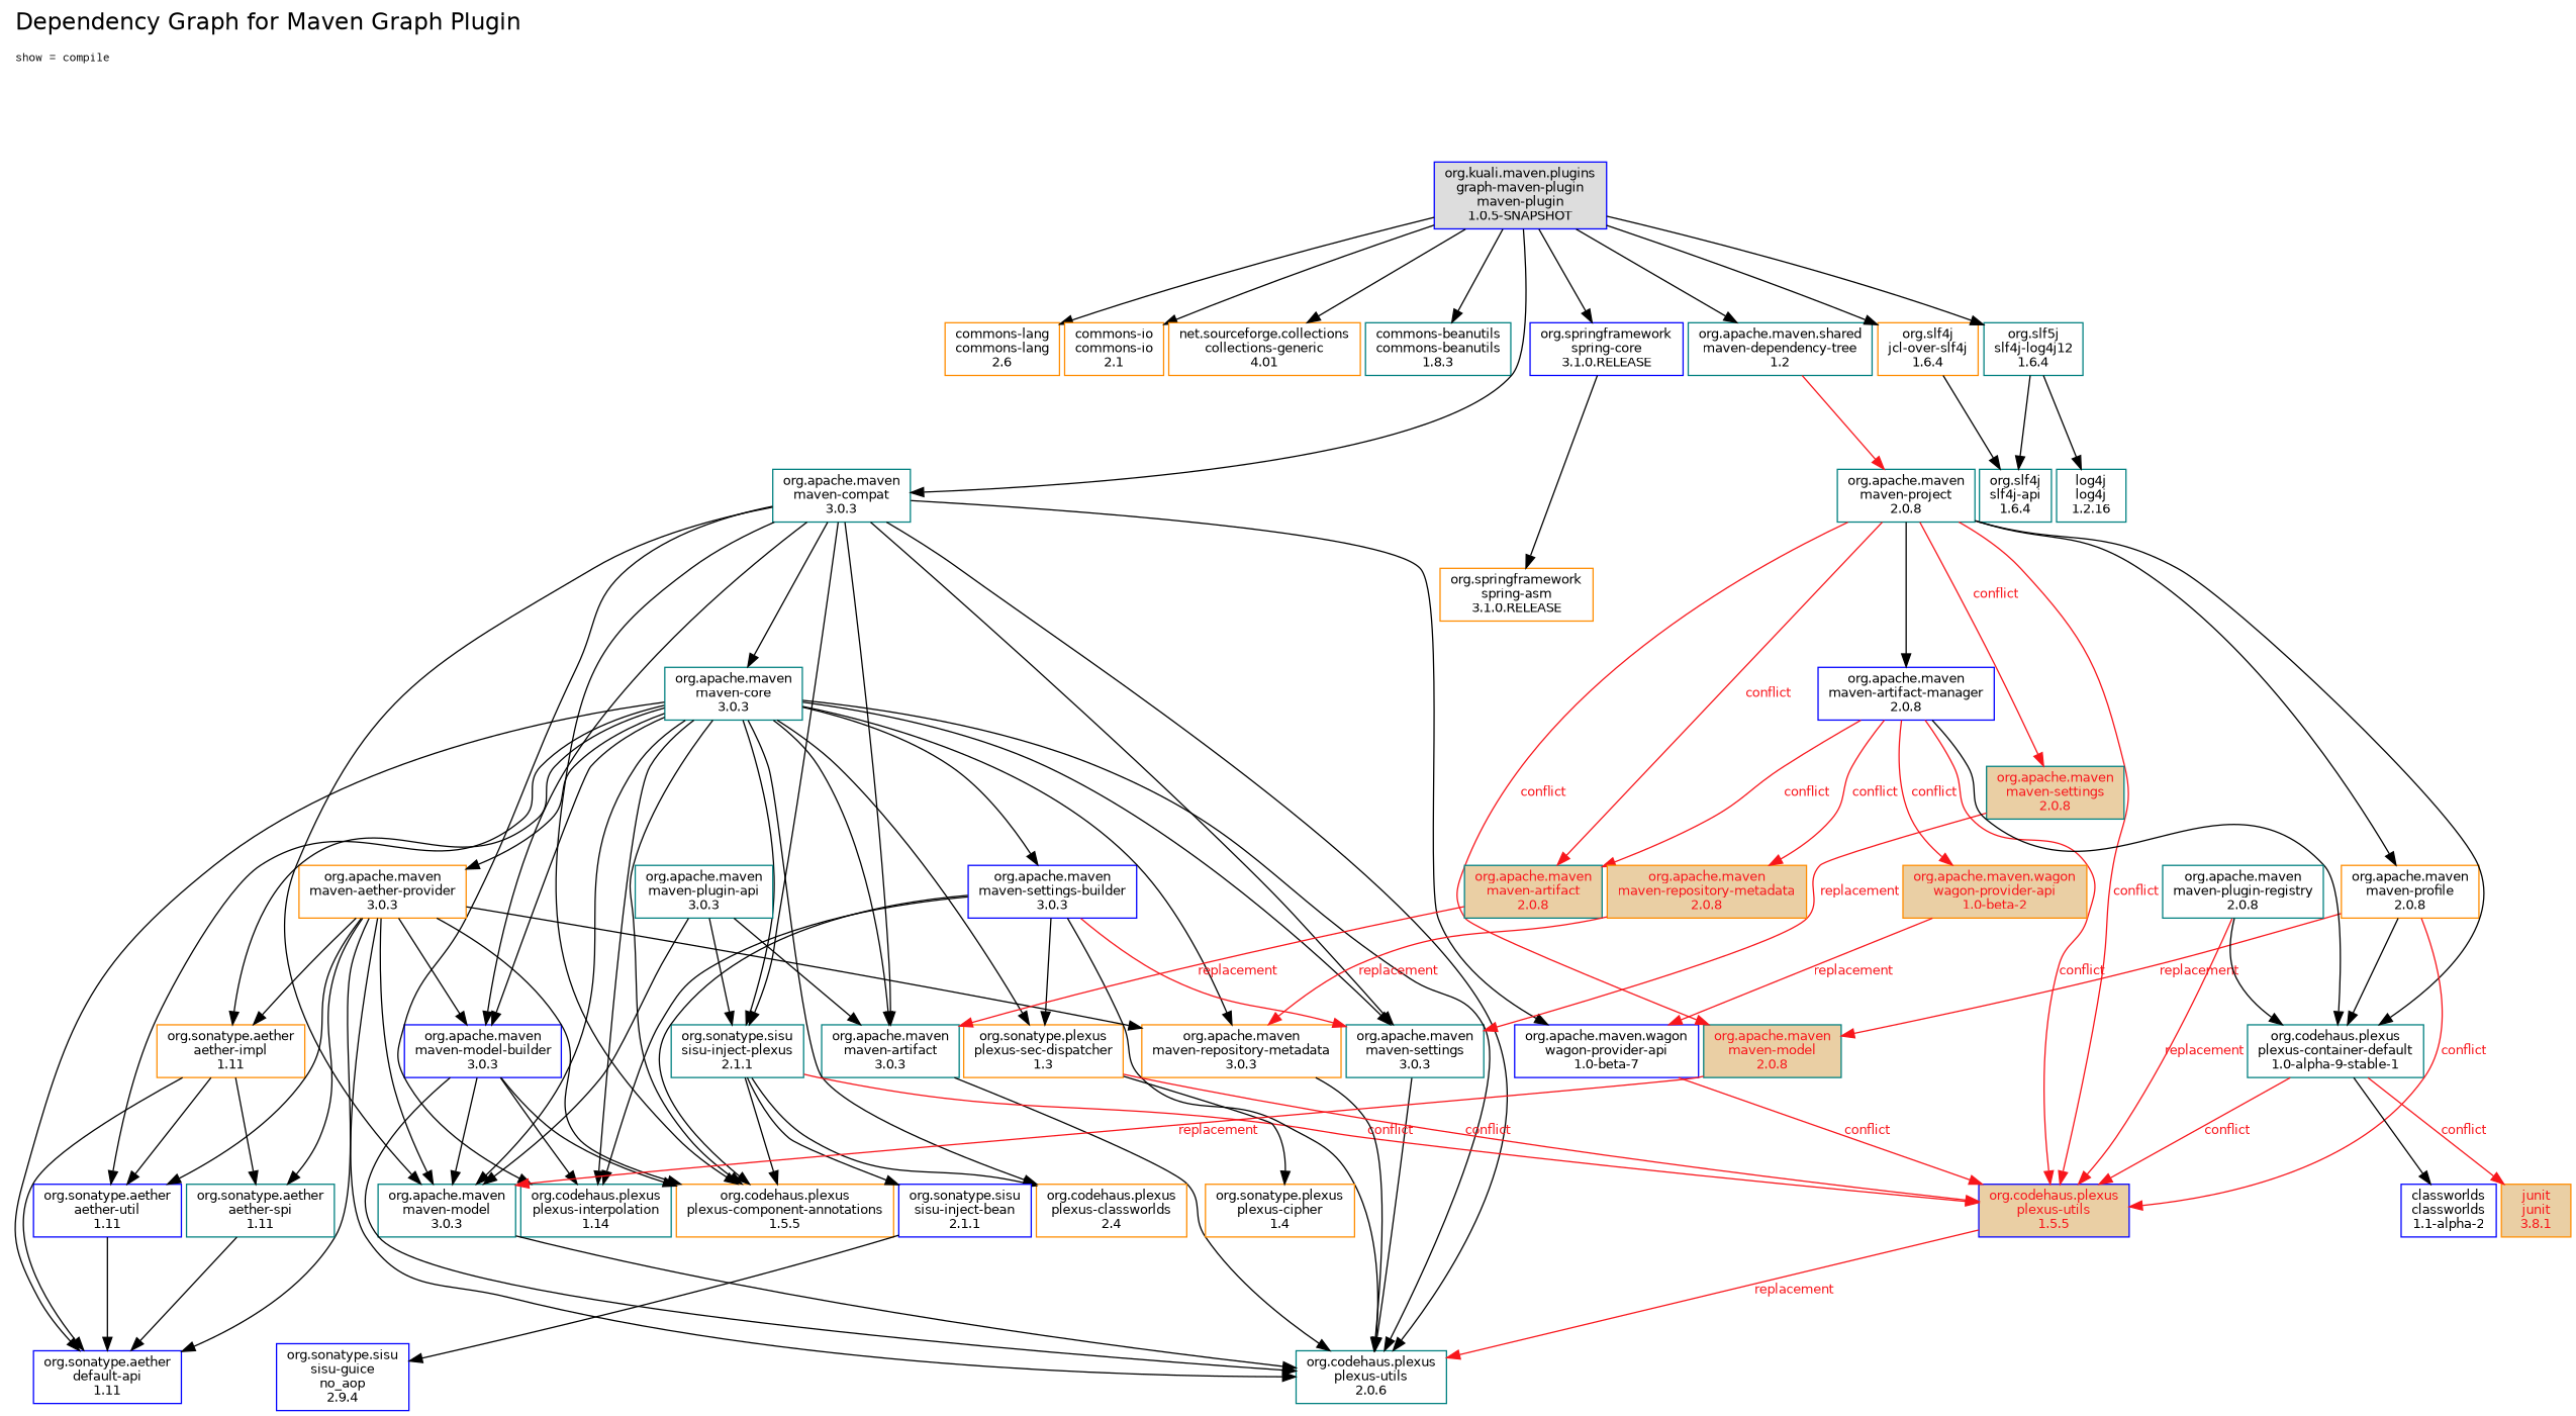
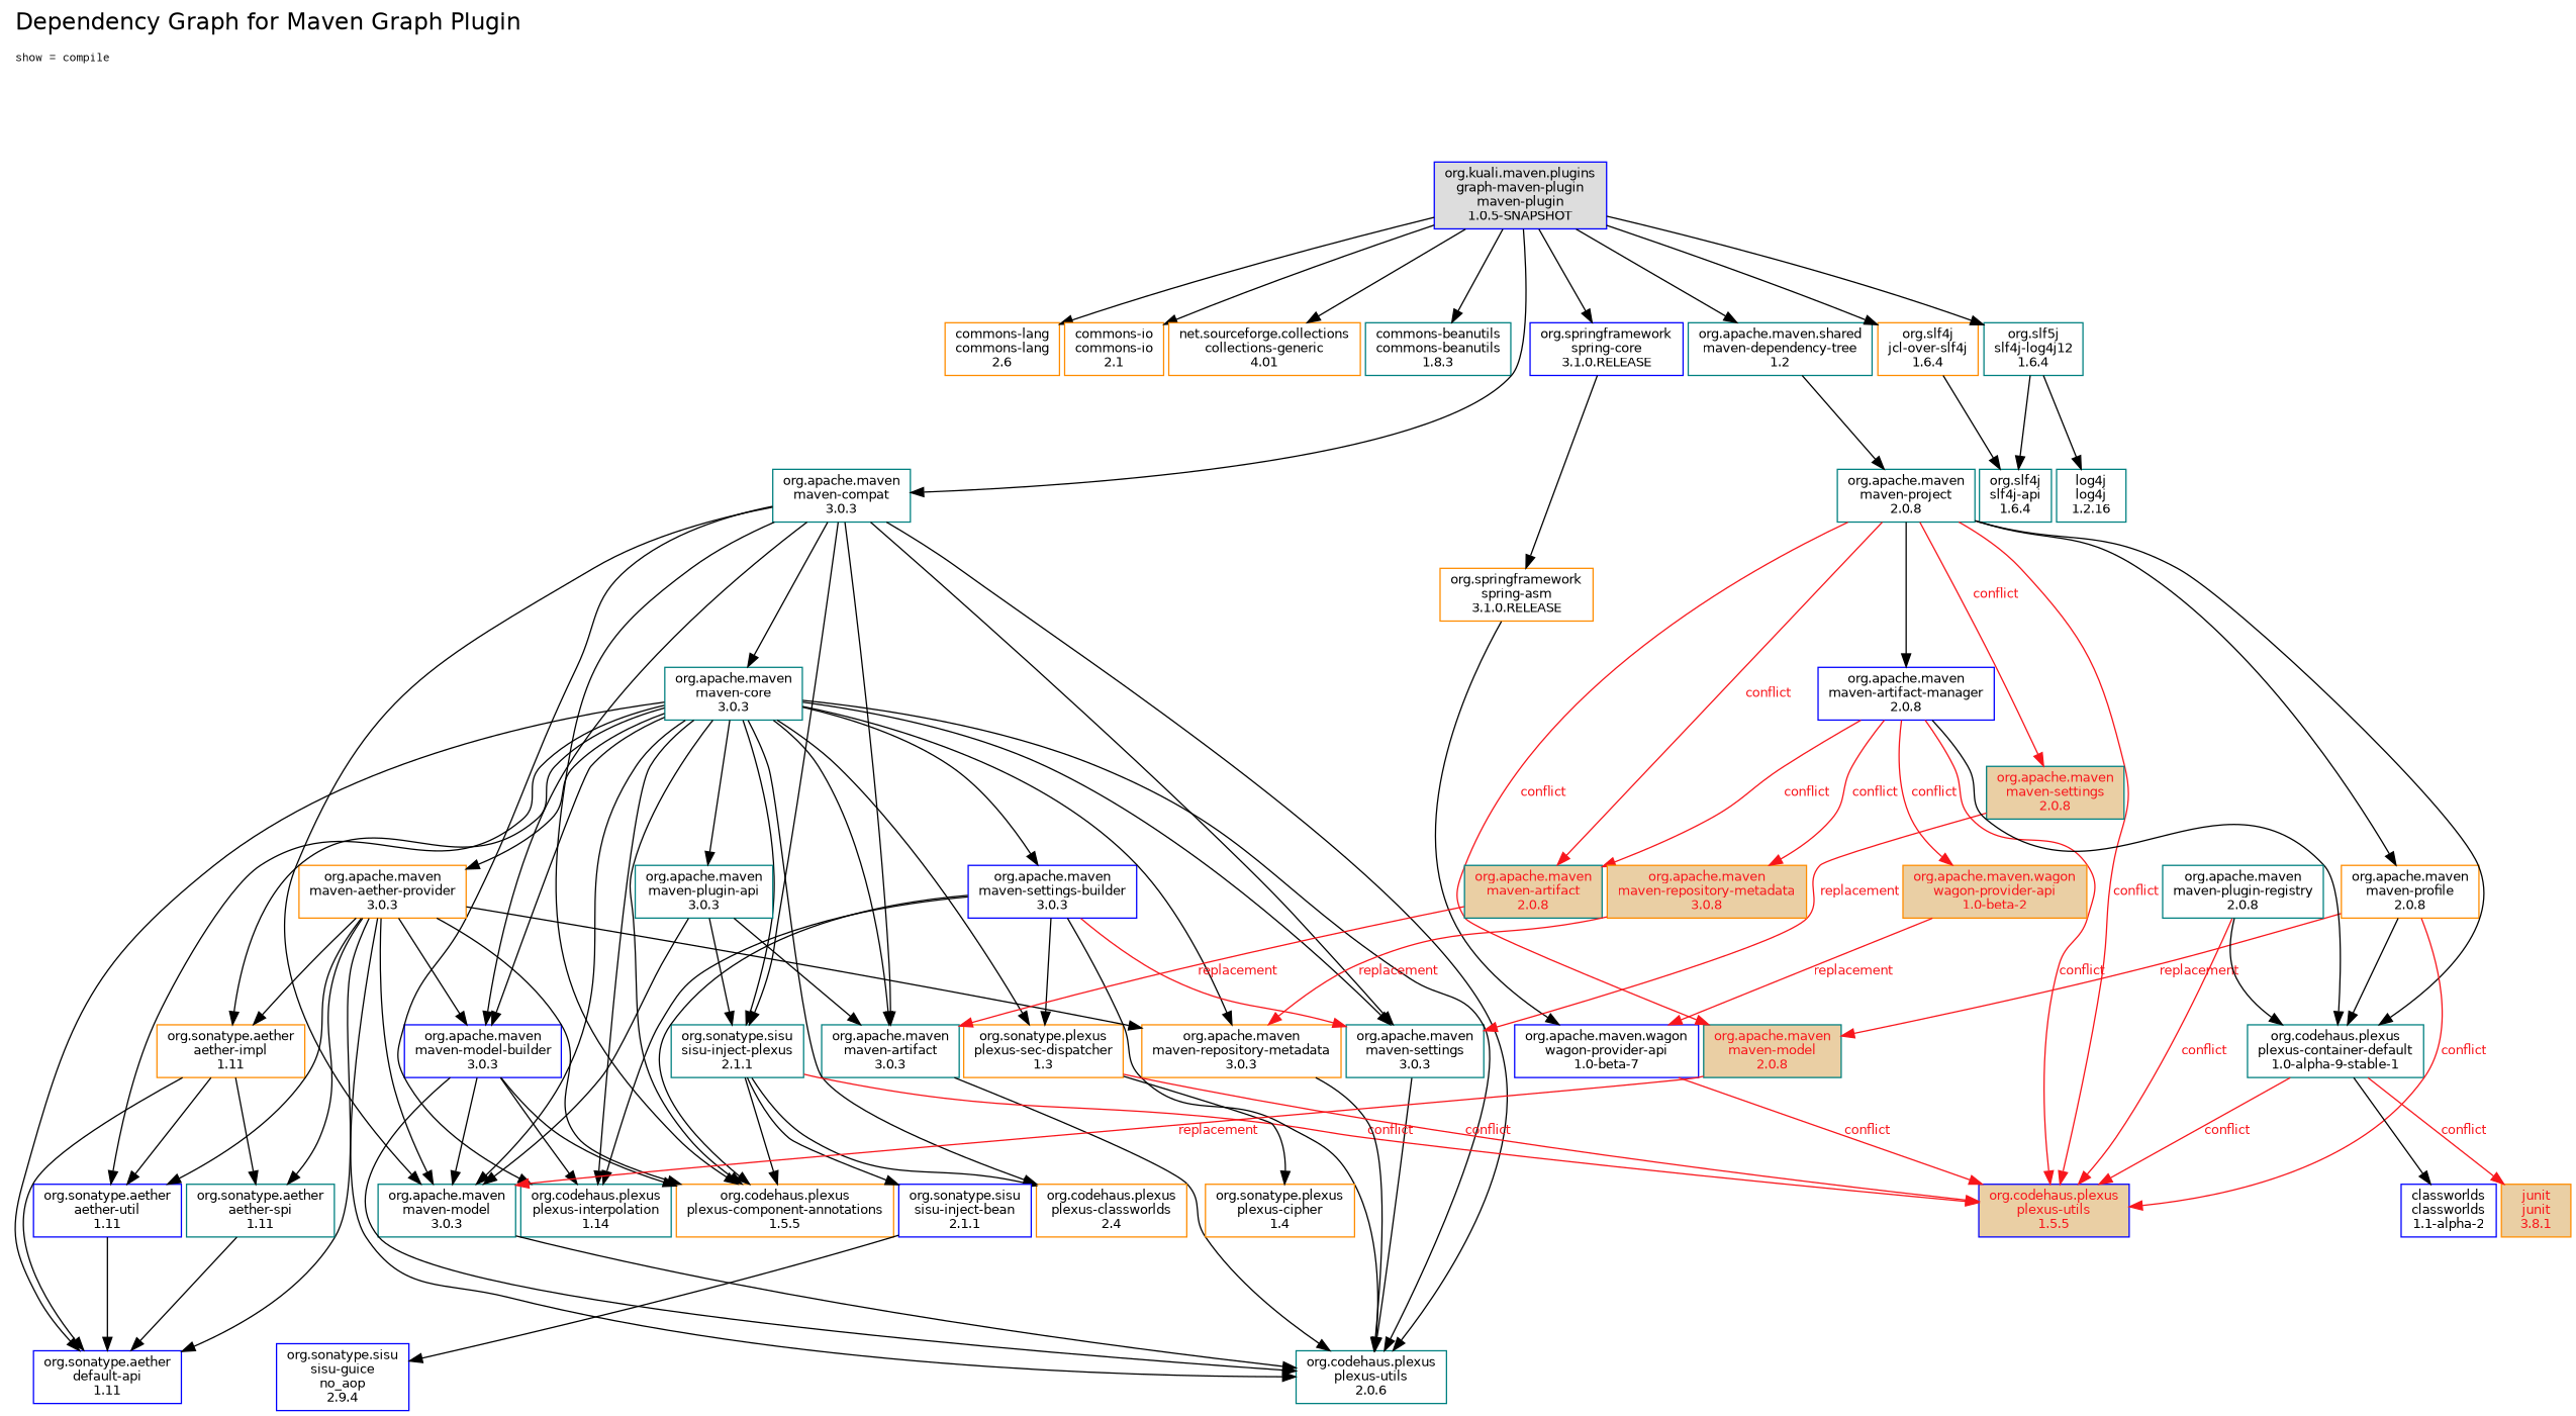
  digraph {
    fontname=Helvetica
    fontsize=18
    label=<<table border="0" cellpadding="0" cellspacing="0"><tr><td>Dependency Graph for Maven Graph Plugin</td></tr><tr><td><font color="black" face="Courier" point-size="10"> </font></td></tr><tr><td align="LEFT"><font color="black" face="Courier" point-size="10">show = compile</font></td></tr><tr><td><font color="black" face="Courier" point-size="10"> </font></td></tr></table>>
    labeljust=l
    labelloc=t
    nodesep=.05
    rankdir=TB
    ranksep=1
    node [color=teal fillcolor=white fontcolor=black fontname=Helvetica fontsize=10 shape=rectangle style="solid,filled"]
    edge [color=black fontcolor=black fontname=Helvetica fontsize=10 style=solid weight=1.0]
    n1 [color=blue fillcolor="#dddddd" label="org.kuali.maven.plugins\ngraph-maven-plugin\nmaven-plugin\n1.0.5-SNAPSHOT"]
    n2 [color=darkorange label="commons-lang\ncommons-lang\n2.6"]
    n3 [color=darkorange label="commons-io\ncommons-io\n2.1"]
    n4 [color=darkorange label="net.sourceforge.collections\ncollections-generic\n4.01"]
    n5 [label="commons-beanutils\ncommons-beanutils\n1.8.3"]
    n6 [color=blue label="org.springframework\nspring-core\n3.1.0.RELEASE"]
    n7 [label="org.apache.maven\nmaven-compat\n3.0.3"]
    n8 [label="org.apache.maven.shared\nmaven-dependency-tree\n1.2"]
    n9 [color=darkorange label="org.slf4j\njcl-over-slf4j\n1.6.4"]
    n10 [label="org.slf5j\nslf4j-log4j12\n1.6.4"]
    n11 [color=darkorange label="org.springframework\nspring-asm\n3.1.0.RELEASE"]
    n12 [label="org.apache.maven\nmaven-model\n3.0.3"]
    n13 [color=blue label="org.apache.maven\nmaven-model-builder\n3.0.3"]
    n14 [label="org.apache.maven\nmaven-settings\n3.0.3"]
    n15 [label="org.apache.maven\nmaven-artifact\n3.0.3"]
    n16 [label="org.apache.maven\nmaven-core\n3.0.3"]
    n17 [label="org.codehaus.plexus\nplexus-utils\n2.0.6"]
    n18 [label="org.codehaus.plexus\nplexus-interpolation\n1.14"]
    n19 [label="org.sonatype.sisu\nsisu-inject-plexus\n2.1.1"]
    n20 [color=darkorange label="org.codehaus.plexus\nplexus-component-annotations\n1.5.5"]
    n21 [color=blue label="org.apache.maven.wagon\nwagon-provider-api\n1.0-beta-7"]
    n22 [label="org.apache.maven\nmaven-project\n2.0.8"]
    n23 [label="org.slf4j\nslf4j-api\n1.6.4"]
    n24 [label="log4j\nlog4j\n1.2.16"]
    n25 [color=blue label="org.apache.maven\nmaven-settings-builder\n3.0.3"]
    n26 [color=darkorange label="org.apache.maven\nmaven-repository-metadata\n3.0.3"]
    n27 [label="org.apache.maven\nmaven-plugin-api\n3.0.3"]
    n28 [color=darkorange label="org.apache.maven\nmaven-aether-provider\n3.0.3"]
    n29 [color=darkorange label="org.sonatype.aether\naether-impl\n1.11"]
    n30 [color=blue label="org.sonatype.aether\ndefault-api\n1.11"]
    n31 [color=blue label="org.sonatype.aether\naether-util\n1.11"]
    n32 [color=darkorange label="org.codehaus.plexus\nplexus-classworlds\n2.4"]
    n33 [color=darkorange label="org.sonatype.plexus\nplexus-sec-dispatcher\n1.3"]
    n34 [color=blue fillcolor="#EACFA4" fontcolor="#F8161C" label="org.codehaus.plexus\nplexus-utils\n1.5.5"]
    n35 [color=blue label="org.sonatype.sisu\nsisu-inject-bean\n2.1.1"]
    n36 [label="org.sonatype.aether\naether-spi\n1.11"]
    n37 [color=darkorange label="org.sonatype.plexus\nplexus-cipher\n1.4"]
    n38 [color=blue label="org.sonatype.sisu\nsisu-guice\nno_aop\n2.9.4"]
    n39 [fillcolor="#EACFA4" fontcolor="#F8161C" label="org.apache.maven\nmaven-settings\n2.0.8"]
    n40 [color=darkorange label="org.apache.maven\nmaven-profile\n2.0.8"]
    n41 [fillcolor="#EACFA4" fontcolor="#F8161C" label="org.apache.maven\nmaven-model\n2.0.8"]
    n42 [color=blue label="org.apache.maven\nmaven-artifact-manager\n2.0.8"]
    n43 [fillcolor="#EACFA4" fontcolor="#F8161C" label="org.apache.maven\nmaven-artifact\n2.0.8"]
    n44 [label="org.codehaus.plexus\nplexus-container-default\n1.0-alpha-9-stable-1"]
-   n45 [color=darkorange fillcolor="#EACFA4" fontcolor="#F8161C" label="org.apache.maven\nmaven-repository-metadata\n2.0.8"]
+   n45 [color=darkorange fillcolor="#EACFA4" fontcolor="#F8161C" label="org.apache.maven\nmaven-repository-metadata\n3.0.8"]
    n46 [color=darkorange fillcolor="#EACFA4" fontcolor="#F8161C" label="org.apache.maven.wagon\nwagon-provider-api\n1.0-beta-2"]
    n47 [label="org.apache.maven\nmaven-plugin-registry\n2.0.8"]
    n48 [color=darkorange fillcolor="#EACFA4" fontcolor="#F8161C" label="junit\njunit\n3.8.1"]
    n49 [color=blue label="classworlds\nclassworlds\n1.1-alpha-2"]
    n1 -> n2
    n1 -> n3
    n1 -> n4
    n1 -> n5
    n1 -> n6
    n1 -> n7
    n1 -> n8
    n1 -> n9
    n1 -> n10
    n6 -> n11
    n7 -> n12
    n7 -> n13
    n7 -> n14
    n7 -> n15
    n7 -> n16
    n7 -> n17
    n7 -> n18
    n7 -> n19
    n7 -> n20
-   n7 -> n21
-   n8 -> n22 [color="#F8161C"]
+   n11 -> n21
+   n8 -> n22
    n9 -> n23
    n10 -> n23
    n10 -> n24
    n12 -> n17
    n13 -> n12
    n13 -> n17
    n13 -> n18
    n13 -> n20
    n14 -> n17
    n15 -> n17
    n16 -> n12
    n16 -> n13
    n16 -> n14
    n16 -> n15
    n16 -> n17
    n16 -> n18
    n16 -> n19
    n16 -> n20
    n16 -> n25
    n16 -> n26
+   n16 -> n27
    n16 -> n28
    n16 -> n29
    n16 -> n30
    n16 -> n31
    n16 -> n32
    n16 -> n33
    n19 -> n20
    n19 -> n32
    n19 -> n34 [color="#F8161C" fontcolor="#F8161C" label=conflict]
    n19 -> n35
    n21 -> n34 [color="#F8161C" fontcolor="#F8161C" label=conflict]
    n22 -> n34 [color="#F8161C" fontcolor="#F8161C" label=conflict]
    n22 -> n39 [color="#F8161C" fontcolor="#F8161C" label=conflict]
    n22 -> n40
    n22 -> n41 [color="#F8161C" fontcolor="#F8161C" label=conflict]
    n22 -> n42
    n22 -> n43 [color="#F8161C" fontcolor="#F8161C" label=conflict]
    n22 -> n44
    n25 -> n14 [color="#F8161C"]
    n25 -> n17
    n25 -> n18
    n25 -> n20
    n25 -> n33
    n26 -> n17
    n27 -> n12
    n27 -> n15
    n27 -> n19
    n28 -> n12
    n28 -> n13
    n28 -> n17
    n28 -> n20
    n28 -> n26
    n28 -> n29
    n28 -> n30
    n28 -> n31
    n28 -> n36
    n29 -> n30
    n29 -> n31
    n29 -> n36
    n31 -> n30
    n33 -> n34 [color="#F8161C" fontcolor="#F8161C" label=conflict]
    n33 -> n37
-   n34 -> n17 [color="#F8161C" fontcolor="#F8161C" label=replacement]
    n35 -> n38
    n36 -> n30
    n39 -> n14 [color="#F8161C" fontcolor="#F8161C" label=replacement]
    n40 -> n34 [color="#F8161C" fontcolor="#F8161C" label=conflict]
    n40 -> n41 [color="#F8161C" fontcolor="#F8161C" label=replacement]
    n40 -> n44
    n41 -> n12 [color="#F8161C" fontcolor="#F8161C" label=replacement]
    n42 -> n34 [color="#F8161C" fontcolor="#F8161C" label=conflict]
    n42 -> n43 [color="#F8161C" fontcolor="#F8161C" label=conflict]
    n42 -> n44
    n42 -> n45 [color="#F8161C" fontcolor="#F8161C" label=conflict]
    n42 -> n46 [color="#F8161C" fontcolor="#F8161C" label=conflict]
    n43 -> n15 [color="#F8161C" fontcolor="#F8161C" label=replacement]
    n44 -> n34 [color="#F8161C" fontcolor="#F8161C" label=conflict]
    n44 -> n48 [color="#F8161C" fontcolor="#F8161C" label=conflict]
    n44 -> n49
    n45 -> n26 [color="#F8161C" fontcolor="#F8161C" label=replacement]
    n46 -> n21 [color="#F8161C" fontcolor="#F8161C" label=replacement]
-   n47 -> n34 [color="#F8161C" fontcolor="#F8161C" label=replacement]
+   n47 -> n34 [color="#F8161C" fontcolor="#F8161C" label=conflict]
    n47 -> n44
  }
